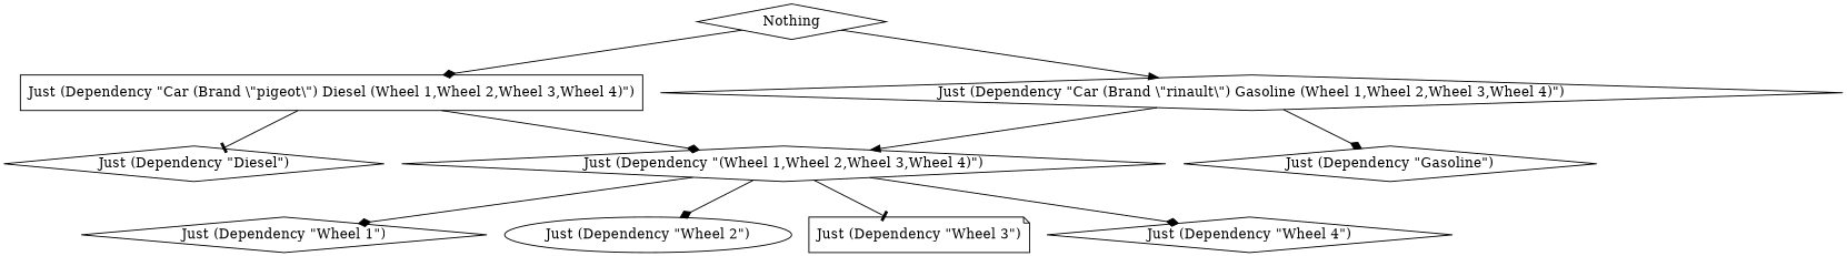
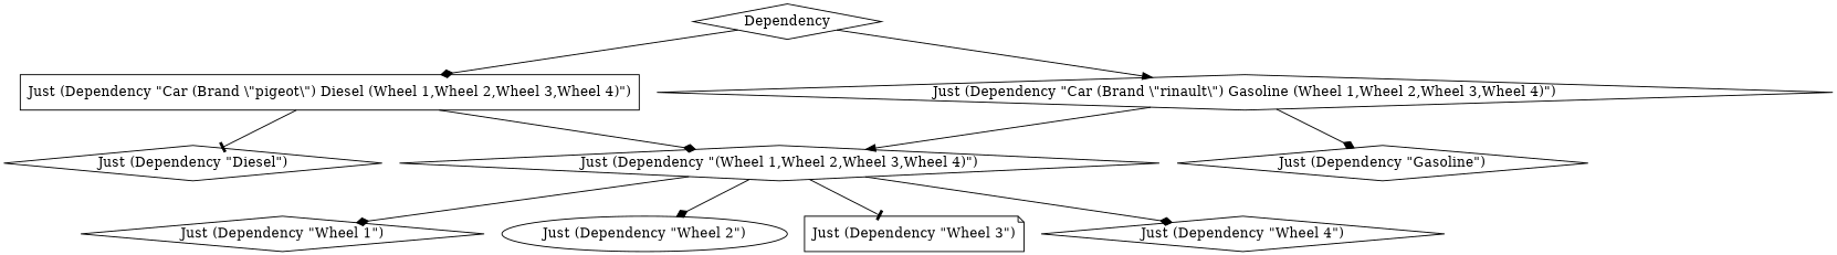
  digraph {
    node [shape=diamond]
    edge [arrowhead=diamond]
-   n1 [label=Nothing]
+   n1 [label=Dependency]
    n2 [label="Just (Dependency \"Car (Brand \\\"pigeot\\\") Diesel (Wheel 1,Wheel 2,Wheel 3,Wheel 4)\")" shape=box]
    n3 [label="Just (Dependency \"Car (Brand \\\"rinault\\\") Gasoline (Wheel 1,Wheel 2,Wheel 3,Wheel 4)\")"]
    n4 [label="Just (Dependency \"(Wheel 1,Wheel 2,Wheel 3,Wheel 4)\")"]
    n5 [label="Just (Dependency \"Wheel 1\")"]
    n6 [label="Just (Dependency \"Wheel 2\")" shape=ellipse]
    n7 [label="Just (Dependency \"Wheel 3\")" shape=note]
    n8 [label="Just (Dependency \"Wheel 4\")"]
    n9 [label="Just (Dependency \"Diesel\")"]
    n10 [label="Just (Dependency \"Gasoline\")"]
    n1 -> n2
    n1 -> n3 [arrowhead=normal]
    n2 -> n4
    n2 -> n9 [arrowhead=tee]
    n3 -> n4 [arrowhead=normal]
    n3 -> n10
    n4 -> n5
    n4 -> n6
    n4 -> n7 [arrowhead=tee]
    n4 -> n8
  }
